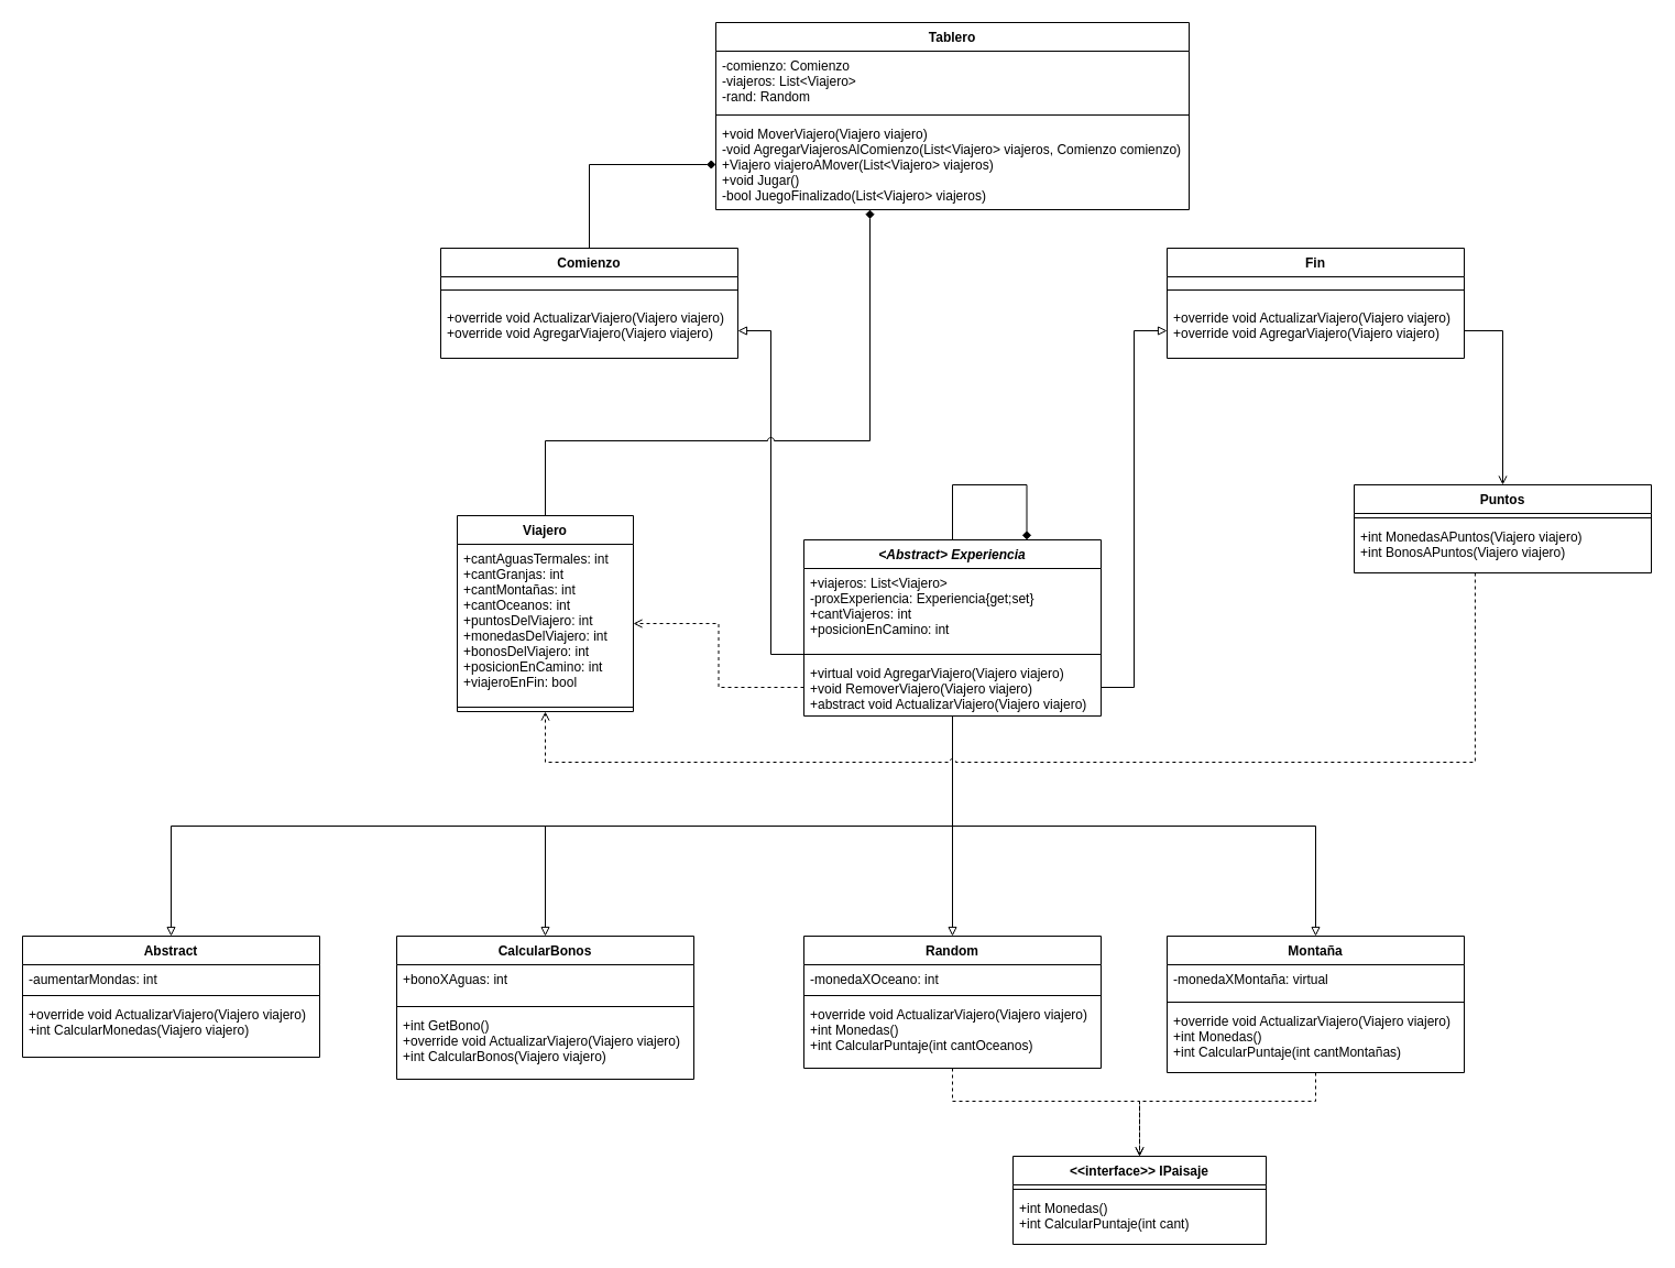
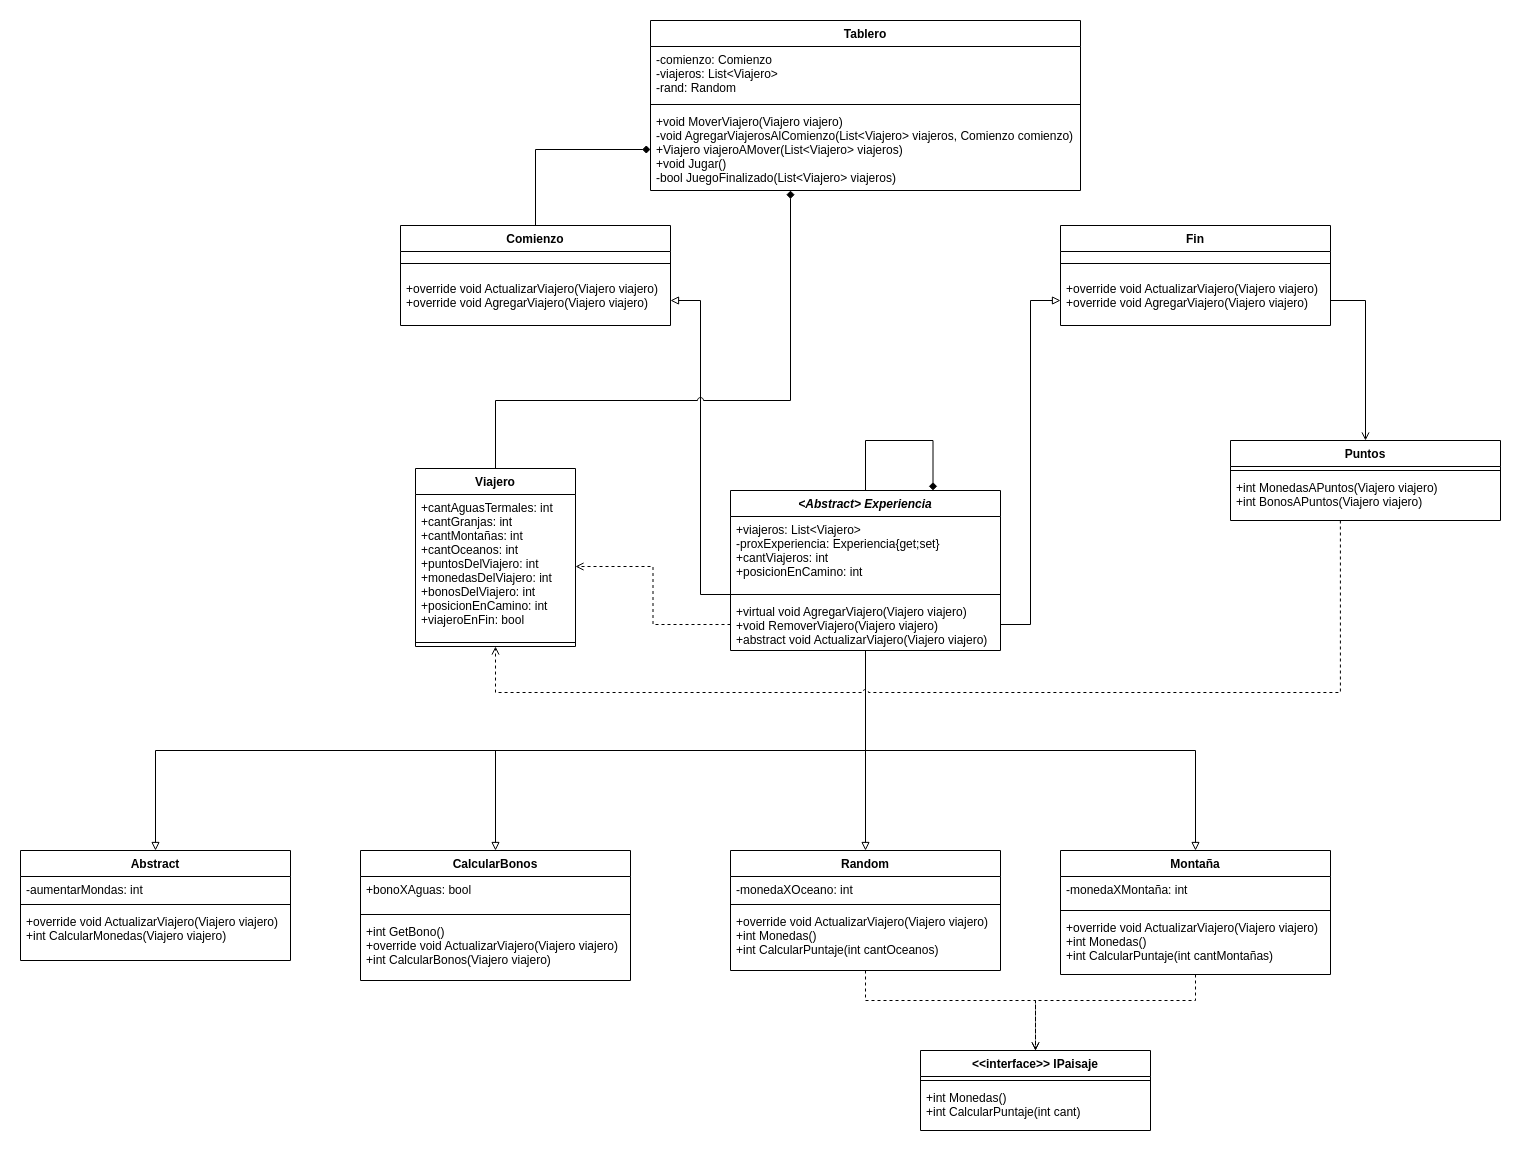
  <mxCell id="0" />
  <mxCell id="1" parent="0" />
  <mxCell id="2" value="&lt;Abstract&gt; Experiencia" style="swimlane;fontStyle=3;align=center;verticalAlign=top;childLayout=stackLayout;horizontal=1;startSize=26;horizontalStack=0;resizeParent=1;resizeParentMax=0;resizeLast=0;collapsible=1;marginBottom=0;" parent="1" vertex="1"><mxGeometry x="730" y="490" width="270" height="160" as="geometry" /></mxCell>
  <mxCell id="3" value="+viajeros: List&lt;Viajero&gt;&#10;-proxExperiencia: Experiencia{get;set}&#10;+cantViajeros: int&#10;+posicionEnCamino: int&#10;" style="text;strokeColor=none;fillColor=none;align=left;verticalAlign=top;spacingLeft=4;spacingRight=4;overflow=hidden;rotatable=0;points=[[0,0.5],[1,0.5]];portConstraint=eastwest;" parent="2" vertex="1"><mxGeometry y="26" width="270" height="74" as="geometry" /></mxCell>
  <mxCell id="4" value="" style="line;strokeWidth=1;fillColor=none;align=left;verticalAlign=middle;spacingTop=-1;spacingLeft=3;spacingRight=3;rotatable=0;labelPosition=right;points=[];portConstraint=eastwest;" parent="2" vertex="1"><mxGeometry y="100" width="270" height="8" as="geometry" /></mxCell>
  <mxCell id="5" value="+virtual void AgregarViajero(Viajero viajero)&#10;+void RemoverViajero(Viajero viajero)&#10;+abstract void ActualizarViajero(Viajero viajero)&#10;" style="text;strokeColor=none;fillColor=none;align=left;verticalAlign=top;spacingLeft=4;spacingRight=4;overflow=hidden;rotatable=0;points=[[0,0.5],[1,0.5]];portConstraint=eastwest;" parent="2" vertex="1"><mxGeometry y="108" width="270" height="52" as="geometry" /></mxCell>
  <mxCell id="6" value="Montaña" style="swimlane;fontStyle=1;align=center;verticalAlign=top;childLayout=stackLayout;horizontal=1;startSize=26;horizontalStack=0;resizeParent=1;resizeParentMax=0;resizeLast=0;collapsible=1;marginBottom=0;" parent="1" vertex="1"><mxGeometry x="1060" y="850" width="270" height="124" as="geometry" /></mxCell>
- <mxCell id="7" value="-monedaXMontaña: virtual&#10;" style="text;strokeColor=none;fillColor=none;align=left;verticalAlign=top;spacingLeft=4;spacingRight=4;overflow=hidden;rotatable=0;points=[[0,0.5],[1,0.5]];portConstraint=eastwest;" parent="6" vertex="1"><mxGeometry y="26" width="270" height="30" as="geometry" /></mxCell>
+ <mxCell id="7" value="-monedaXMontaña: int&#10;" style="text;strokeColor=none;fillColor=none;align=left;verticalAlign=top;spacingLeft=4;spacingRight=4;overflow=hidden;rotatable=0;points=[[0,0.5],[1,0.5]];portConstraint=eastwest;" parent="6" vertex="1"><mxGeometry y="26" width="270" height="30" as="geometry" /></mxCell>
  <mxCell id="8" value="" style="line;strokeWidth=1;fillColor=none;align=left;verticalAlign=middle;spacingTop=-1;spacingLeft=3;spacingRight=3;rotatable=0;labelPosition=right;points=[];portConstraint=eastwest;" parent="6" vertex="1"><mxGeometry y="56" width="270" height="8" as="geometry" /></mxCell>
  <mxCell id="9" value="+override void ActualizarViajero(Viajero viajero)&#10;+int Monedas()&#10;+int CalcularPuntaje(int cantMontañas)" style="text;strokeColor=none;fillColor=none;align=left;verticalAlign=top;spacingLeft=4;spacingRight=4;overflow=hidden;rotatable=0;points=[[0,0.5],[1,0.5]];portConstraint=eastwest;" parent="6" vertex="1"><mxGeometry y="64" width="270" height="60" as="geometry" /></mxCell>
  <mxCell id="10" value="Abstract" style="swimlane;fontStyle=1;align=center;verticalAlign=top;childLayout=stackLayout;horizontal=1;startSize=26;horizontalStack=0;resizeParent=1;resizeParentMax=0;resizeLast=0;collapsible=1;marginBottom=0;" parent="1" vertex="1"><mxGeometry x="20" y="850" width="270" height="110" as="geometry" /></mxCell>
  <mxCell id="11" value="-aumentarMondas: int&#10;" style="text;strokeColor=none;fillColor=none;align=left;verticalAlign=top;spacingLeft=4;spacingRight=4;overflow=hidden;rotatable=0;points=[[0,0.5],[1,0.5]];portConstraint=eastwest;" parent="10" vertex="1"><mxGeometry y="26" width="270" height="24" as="geometry" /></mxCell>
  <mxCell id="12" value="" style="line;strokeWidth=1;fillColor=none;align=left;verticalAlign=middle;spacingTop=-1;spacingLeft=3;spacingRight=3;rotatable=0;labelPosition=right;points=[];portConstraint=eastwest;" parent="10" vertex="1"><mxGeometry y="50" width="270" height="8" as="geometry" /></mxCell>
  <mxCell id="13" value="+override void ActualizarViajero(Viajero viajero)&#10;+int CalcularMonedas(Viajero viajero)" style="text;strokeColor=none;fillColor=none;align=left;verticalAlign=top;spacingLeft=4;spacingRight=4;overflow=hidden;rotatable=0;points=[[0,0.5],[1,0.5]];portConstraint=eastwest;" parent="10" vertex="1"><mxGeometry y="58" width="270" height="52" as="geometry" /></mxCell>
  <mxCell id="14" value="Random" style="swimlane;fontStyle=1;align=center;verticalAlign=top;childLayout=stackLayout;horizontal=1;startSize=26;horizontalStack=0;resizeParent=1;resizeParentMax=0;resizeLast=0;collapsible=1;marginBottom=0;" parent="1" vertex="1"><mxGeometry x="730" y="850" width="270" height="120" as="geometry" /></mxCell>
  <mxCell id="15" value="-monedaXOceano: int &#10;" style="text;strokeColor=none;fillColor=none;align=left;verticalAlign=top;spacingLeft=4;spacingRight=4;overflow=hidden;rotatable=0;points=[[0,0.5],[1,0.5]];portConstraint=eastwest;" parent="14" vertex="1"><mxGeometry y="26" width="270" height="24" as="geometry" /></mxCell>
  <mxCell id="16" value="" style="line;strokeWidth=1;fillColor=none;align=left;verticalAlign=middle;spacingTop=-1;spacingLeft=3;spacingRight=3;rotatable=0;labelPosition=right;points=[];portConstraint=eastwest;" parent="14" vertex="1"><mxGeometry y="50" width="270" height="8" as="geometry" /></mxCell>
  <mxCell id="17" value="+override void ActualizarViajero(Viajero viajero)&#10;+int Monedas()&#10;+int CalcularPuntaje(int cantOceanos)" style="text;strokeColor=none;fillColor=none;align=left;verticalAlign=top;spacingLeft=4;spacingRight=4;overflow=hidden;rotatable=0;points=[[0,0.5],[1,0.5]];portConstraint=eastwest;" parent="14" vertex="1"><mxGeometry y="58" width="270" height="62" as="geometry" /></mxCell>
  <mxCell id="18" value="CalcularBonos" style="swimlane;fontStyle=1;align=center;verticalAlign=top;childLayout=stackLayout;horizontal=1;startSize=26;horizontalStack=0;resizeParent=1;resizeParentMax=0;resizeLast=0;collapsible=1;marginBottom=0;" parent="1" vertex="1"><mxGeometry x="360" y="850" width="270" height="130" as="geometry" /></mxCell>
- <mxCell id="19" value="+bonoXAguas: int&#10;" style="text;strokeColor=none;fillColor=none;align=left;verticalAlign=top;spacingLeft=4;spacingRight=4;overflow=hidden;rotatable=0;points=[[0,0.5],[1,0.5]];portConstraint=eastwest;" parent="18" vertex="1"><mxGeometry y="26" width="270" height="34" as="geometry" /></mxCell>
+ <mxCell id="19" value="+bonoXAguas: bool&#10;" style="text;strokeColor=none;fillColor=none;align=left;verticalAlign=top;spacingLeft=4;spacingRight=4;overflow=hidden;rotatable=0;points=[[0,0.5],[1,0.5]];portConstraint=eastwest;" parent="18" vertex="1"><mxGeometry y="26" width="270" height="34" as="geometry" /></mxCell>
  <mxCell id="20" value="" style="line;strokeWidth=1;fillColor=none;align=left;verticalAlign=middle;spacingTop=-1;spacingLeft=3;spacingRight=3;rotatable=0;labelPosition=right;points=[];portConstraint=eastwest;" parent="18" vertex="1"><mxGeometry y="60" width="270" height="8" as="geometry" /></mxCell>
  <mxCell id="21" value="+int GetBono()&#10;+override void ActualizarViajero(Viajero viajero)&#10;+int CalcularBonos(Viajero viajero)&#10;" style="text;strokeColor=none;fillColor=none;align=left;verticalAlign=top;spacingLeft=4;spacingRight=4;overflow=hidden;rotatable=0;points=[[0,0.5],[1,0.5]];portConstraint=eastwest;" parent="18" vertex="1"><mxGeometry y="68" width="270" height="62" as="geometry" /></mxCell>
  <mxCell id="22" value="Viajero" style="swimlane;fontStyle=1;align=center;verticalAlign=top;childLayout=stackLayout;horizontal=1;startSize=26;horizontalStack=0;resizeParent=1;resizeParentMax=0;resizeLast=0;collapsible=1;marginBottom=0;" parent="1" vertex="1"><mxGeometry x="415" y="468" width="160" height="178" as="geometry" /></mxCell>
  <mxCell id="23" value="+cantAguasTermales: int&#10;+cantGranjas: int&#10;+cantMontañas: int&#10;+cantOceanos: int&#10;+puntosDelViajero: int&#10;+monedasDelViajero: int&#10;+bonosDelViajero: int&#10;+posicionEnCamino: int&#10;+viajeroEnFin: bool" style="text;strokeColor=none;fillColor=none;align=left;verticalAlign=top;spacingLeft=4;spacingRight=4;overflow=hidden;rotatable=0;points=[[0,0.5],[1,0.5]];portConstraint=eastwest;" parent="22" vertex="1"><mxGeometry y="26" width="160" height="144" as="geometry" /></mxCell>
  <mxCell id="24" value="" style="line;strokeWidth=1;fillColor=none;align=left;verticalAlign=middle;spacingTop=-1;spacingLeft=3;spacingRight=3;rotatable=0;labelPosition=right;points=[];portConstraint=eastwest;" parent="22" vertex="1"><mxGeometry y="170" width="160" height="8" as="geometry" /></mxCell>
  <mxCell id="25" value="Comienzo" style="swimlane;fontStyle=1;align=center;verticalAlign=top;childLayout=stackLayout;horizontal=1;startSize=26;horizontalStack=0;resizeParent=1;resizeParentMax=0;resizeLast=0;collapsible=1;marginBottom=0;" parent="1" vertex="1"><mxGeometry x="400" y="225" width="270" height="100" as="geometry" /></mxCell>
  <mxCell id="26" value="" style="line;strokeWidth=1;fillColor=none;align=left;verticalAlign=middle;spacingTop=-1;spacingLeft=3;spacingRight=3;rotatable=0;labelPosition=right;points=[];portConstraint=eastwest;" parent="25" vertex="1"><mxGeometry y="26" width="270" height="24" as="geometry" /></mxCell>
  <mxCell id="27" value="+override void ActualizarViajero(Viajero viajero)&#10;+override void AgregarViajero(Viajero viajero)" style="text;strokeColor=none;fillColor=none;align=left;verticalAlign=top;spacingLeft=4;spacingRight=4;overflow=hidden;rotatable=0;points=[[0,0.5],[1,0.5]];portConstraint=eastwest;" parent="25" vertex="1"><mxGeometry y="50" width="270" height="50" as="geometry" /></mxCell>
  <mxCell id="28" value="&lt;&lt;interface&gt;&gt; IPaisaje" style="swimlane;fontStyle=1;align=center;verticalAlign=top;childLayout=stackLayout;horizontal=1;startSize=26;horizontalStack=0;resizeParent=1;resizeParentMax=0;resizeLast=0;collapsible=1;marginBottom=0;" parent="1" vertex="1"><mxGeometry x="920" y="1050" width="230" height="80" as="geometry" /></mxCell>
  <mxCell id="29" value="" style="line;strokeWidth=1;fillColor=none;align=left;verticalAlign=middle;spacingTop=-1;spacingLeft=3;spacingRight=3;rotatable=0;labelPosition=right;points=[];portConstraint=eastwest;" parent="28" vertex="1"><mxGeometry y="26" width="230" height="8" as="geometry" /></mxCell>
  <mxCell id="30" value="+int Monedas()&#10;+int CalcularPuntaje(int cant)" style="text;strokeColor=none;fillColor=none;align=left;verticalAlign=top;spacingLeft=4;spacingRight=4;overflow=hidden;rotatable=0;points=[[0,0.5],[1,0.5]];portConstraint=eastwest;" parent="28" vertex="1"><mxGeometry y="34" width="230" height="46" as="geometry" /></mxCell>
  <mxCell id="31" value="Tablero" style="swimlane;fontStyle=1;align=center;verticalAlign=top;childLayout=stackLayout;horizontal=1;startSize=26;horizontalStack=0;resizeParent=1;resizeParentMax=0;resizeLast=0;collapsible=1;marginBottom=0;" parent="1" vertex="1"><mxGeometry x="650" y="20" width="430" height="170" as="geometry" /></mxCell>
  <mxCell id="32" value="-comienzo: Comienzo&#10;-viajeros: List&lt;Viajero&gt;&#10;-rand: Random" style="text;strokeColor=none;fillColor=none;align=left;verticalAlign=top;spacingLeft=4;spacingRight=4;overflow=hidden;rotatable=0;points=[[0,0.5],[1,0.5]];portConstraint=eastwest;" parent="31" vertex="1"><mxGeometry y="26" width="430" height="54" as="geometry" /></mxCell>
  <mxCell id="33" value="" style="line;strokeWidth=1;fillColor=none;align=left;verticalAlign=middle;spacingTop=-1;spacingLeft=3;spacingRight=3;rotatable=0;labelPosition=right;points=[];portConstraint=eastwest;" parent="31" vertex="1"><mxGeometry y="80" width="430" height="8" as="geometry" /></mxCell>
  <mxCell id="34" value="+void MoverViajero(Viajero viajero)&#10;-void AgregarViajerosAlComienzo(List&lt;Viajero&gt; viajeros, Comienzo comienzo)&#10;+Viajero viajeroAMover(List&lt;Viajero&gt; viajeros)&#10;+void Jugar()&#10;-bool JuegoFinalizado(List&lt;Viajero&gt; viajeros)" style="text;strokeColor=none;fillColor=none;align=left;verticalAlign=top;spacingLeft=4;spacingRight=4;overflow=hidden;rotatable=0;points=[[0,0.5],[1,0.5]];portConstraint=eastwest;" parent="31" vertex="1"><mxGeometry y="88" width="430" height="82" as="geometry" /></mxCell>
  <mxCell id="35" value="Puntos" style="swimlane;fontStyle=1;align=center;verticalAlign=top;childLayout=stackLayout;horizontal=1;startSize=26;horizontalStack=0;resizeParent=1;resizeParentMax=0;resizeLast=0;collapsible=1;marginBottom=0;" parent="1" vertex="1"><mxGeometry x="1230" y="440" width="270" height="80" as="geometry" /></mxCell>
  <mxCell id="36" value="" style="line;strokeWidth=1;fillColor=none;align=left;verticalAlign=middle;spacingTop=-1;spacingLeft=3;spacingRight=3;rotatable=0;labelPosition=right;points=[];portConstraint=eastwest;" parent="35" vertex="1"><mxGeometry y="26" width="270" height="8" as="geometry" /></mxCell>
  <mxCell id="37" value="+int MonedasAPuntos(Viajero viajero)&#10;+int BonosAPuntos(Viajero viajero)" style="text;strokeColor=none;fillColor=none;align=left;verticalAlign=top;spacingLeft=4;spacingRight=4;overflow=hidden;rotatable=0;points=[[0,0.5],[1,0.5]];portConstraint=eastwest;" parent="35" vertex="1"><mxGeometry y="34" width="270" height="46" as="geometry" /></mxCell>
  <mxCell id="38" value="Fin" style="swimlane;fontStyle=1;align=center;verticalAlign=top;childLayout=stackLayout;horizontal=1;startSize=26;horizontalStack=0;resizeParent=1;resizeParentMax=0;resizeLast=0;collapsible=1;marginBottom=0;" parent="1" vertex="1"><mxGeometry x="1060" y="225" width="270" height="100" as="geometry" /></mxCell>
  <mxCell id="39" value="" style="line;strokeWidth=1;fillColor=none;align=left;verticalAlign=middle;spacingTop=-1;spacingLeft=3;spacingRight=3;rotatable=0;labelPosition=right;points=[];portConstraint=eastwest;" parent="38" vertex="1"><mxGeometry y="26" width="270" height="24" as="geometry" /></mxCell>
  <mxCell id="40" value="+override void ActualizarViajero(Viajero viajero)&#10;+override void AgregarViajero(Viajero viajero)" style="text;strokeColor=none;fillColor=none;align=left;verticalAlign=top;spacingLeft=4;spacingRight=4;overflow=hidden;rotatable=0;points=[[0,0.5],[1,0.5]];portConstraint=eastwest;" parent="38" vertex="1"><mxGeometry y="50" width="270" height="50" as="geometry" /></mxCell>
  <mxCell id="41" style="edgeStyle=orthogonalEdgeStyle;rounded=0;orthogonalLoop=1;jettySize=auto;html=1;entryX=0.5;entryY=0;entryDx=0;entryDy=0;endArrow=block;endFill=0;" parent="1" source="5" target="10" edge="1"><mxGeometry relative="1" as="geometry"><Array as="points"><mxPoint x="865" y="750" /><mxPoint x="155" y="750" /></Array></mxGeometry></mxCell>
  <mxCell id="42" style="edgeStyle=orthogonalEdgeStyle;rounded=0;orthogonalLoop=1;jettySize=auto;html=1;endArrow=block;endFill=0;" parent="1" source="5" target="6" edge="1"><mxGeometry relative="1" as="geometry"><Array as="points"><mxPoint x="865" y="750" /><mxPoint x="1195" y="750" /></Array></mxGeometry></mxCell>
  <mxCell id="43" style="edgeStyle=orthogonalEdgeStyle;rounded=0;orthogonalLoop=1;jettySize=auto;html=1;endArrow=block;endFill=0;" parent="1" source="5" target="18" edge="1"><mxGeometry relative="1" as="geometry"><Array as="points"><mxPoint x="865" y="750" /><mxPoint x="495" y="750" /></Array></mxGeometry></mxCell>
  <mxCell id="44" style="edgeStyle=orthogonalEdgeStyle;rounded=0;orthogonalLoop=1;jettySize=auto;html=1;entryX=0.5;entryY=0;entryDx=0;entryDy=0;endArrow=block;endFill=0;" parent="1" source="5" target="14" edge="1"><mxGeometry relative="1" as="geometry"><Array as="points"><mxPoint x="865" y="730" /><mxPoint x="865" y="730" /></Array></mxGeometry></mxCell>
  <mxCell id="45" style="edgeStyle=orthogonalEdgeStyle;rounded=0;orthogonalLoop=1;jettySize=auto;html=1;entryX=0;entryY=0.5;entryDx=0;entryDy=0;endArrow=block;endFill=0;" parent="1" source="5" target="40" edge="1"><mxGeometry relative="1" as="geometry" /></mxCell>
  <mxCell id="46" style="edgeStyle=orthogonalEdgeStyle;rounded=0;orthogonalLoop=1;jettySize=auto;html=1;entryX=1;entryY=0.5;entryDx=0;entryDy=0;endArrow=block;endFill=0;" parent="1" source="4" target="27" edge="1"><mxGeometry relative="1" as="geometry" /></mxCell>
  <mxCell id="47" style="edgeStyle=orthogonalEdgeStyle;rounded=0;orthogonalLoop=1;jettySize=auto;html=1;entryX=0.5;entryY=0;entryDx=0;entryDy=0;endArrow=open;endFill=0;dashed=1;" parent="1" source="17" target="28" edge="1"><mxGeometry relative="1" as="geometry"><Array as="points"><mxPoint x="865" y="1000" /><mxPoint x="1035" y="1000" /></Array></mxGeometry></mxCell>
  <mxCell id="48" style="edgeStyle=orthogonalEdgeStyle;rounded=0;orthogonalLoop=1;jettySize=auto;html=1;entryX=0.5;entryY=0;entryDx=0;entryDy=0;endArrow=open;endFill=0;dashed=1;" parent="1" source="9" target="28" edge="1"><mxGeometry relative="1" as="geometry"><Array as="points"><mxPoint x="1195" y="1000" /><mxPoint x="1035" y="1000" /></Array></mxGeometry></mxCell>
  <mxCell id="49" style="edgeStyle=orthogonalEdgeStyle;rounded=0;orthogonalLoop=1;jettySize=auto;html=1;endArrow=diamond;endFill=1;jumpStyle=arc;exitX=0.5;exitY=0;exitDx=0;exitDy=0;" parent="1" source="22" target="34" edge="1"><mxGeometry relative="1" as="geometry"><Array as="points"><mxPoint x="495" y="400" /><mxPoint x="790" y="400" /></Array><mxPoint x="790" y="290" as="targetPoint" /></mxGeometry></mxCell>
  <mxCell id="50" style="edgeStyle=orthogonalEdgeStyle;rounded=0;jumpStyle=arc;orthogonalLoop=1;jettySize=auto;html=1;exitX=0;exitY=0.5;exitDx=0;exitDy=0;dashed=1;endArrow=open;endFill=0;" parent="1" source="5" target="23" edge="1"><mxGeometry relative="1" as="geometry"><mxPoint x="600" y="660" as="targetPoint" /></mxGeometry></mxCell>
  <mxCell id="51" style="edgeStyle=orthogonalEdgeStyle;rounded=0;jumpStyle=arc;orthogonalLoop=1;jettySize=auto;html=1;exitX=0.407;exitY=1;exitDx=0;exitDy=0;entryX=0.5;entryY=1;entryDx=0;entryDy=0;dashed=1;endArrow=open;endFill=0;exitPerimeter=0;" parent="1" source="37" target="22" edge="1"><mxGeometry relative="1" as="geometry"><Array as="points"><mxPoint x="1340" y="692" /><mxPoint x="495" y="692" /></Array><mxPoint x="479.64" y="672.988" as="targetPoint" /></mxGeometry></mxCell>
  <mxCell id="52" style="edgeStyle=orthogonalEdgeStyle;rounded=0;jumpStyle=arc;orthogonalLoop=1;jettySize=auto;html=1;entryX=0.5;entryY=0;entryDx=0;entryDy=0;endArrow=open;endFill=0;" parent="1" source="40" target="35" edge="1"><mxGeometry relative="1" as="geometry" /></mxCell>
  <mxCell id="53" style="edgeStyle=orthogonalEdgeStyle;rounded=0;orthogonalLoop=1;jettySize=auto;html=1;endArrow=diamond;endFill=1;exitX=0.5;exitY=0;exitDx=0;exitDy=0;entryX=0;entryY=0.5;entryDx=0;entryDy=0;" parent="1" source="25" target="34" edge="1"><mxGeometry relative="1" as="geometry"><mxPoint x="610" y="190" as="targetPoint" /></mxGeometry></mxCell>
  <mxCell id="54" style="edgeStyle=orthogonalEdgeStyle;rounded=0;orthogonalLoop=1;jettySize=auto;html=1;entryX=0.75;entryY=0;entryDx=0;entryDy=0;endArrow=diamond;endFill=1;" parent="1" source="2" target="2" edge="1"><mxGeometry relative="1" as="geometry"><Array as="points"><mxPoint x="865" y="440" /><mxPoint x="933" y="440" /></Array></mxGeometry></mxCell>
